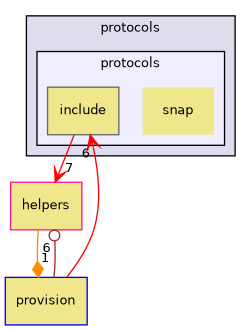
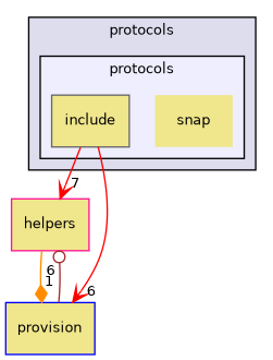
  digraph {
    compound=true
    node [color=deeppink fillcolor=khaki fontname=Helvetica fontsize=10 shape=box style=filled]
    edge [arrowhead=vee color=red headlabel=6 labeldistance=1.5 labelfontname=Helvetica labelfontsize=10]
    n1 [label=snap shape=plaintext]
    n2 [color=gray40 label=include]
    n3 [label=helpers]
    n4 [color=blue label=provision]
    subgraph cluster_1 {
      bgcolor="#ddddee"
      fontname=Helvetica
      fontsize=10
      label=protocols
      pencolor=black
      subgraph cluster_2 {
        bgcolor="#eeeeff"
        fontname=Helvetica
        fontsize=10
        label=protocols
        pencolor=black
        n1
        n2
      }
    }
    n2 -> n3 [headlabel=7]
-   n4 -> n2
+   n2 -> n4
    n3 -> n4 [arrowhead=diamond color=darkorange headlabel=1]
    n4 -> n3 [arrowhead=odot color=brown]
  }
